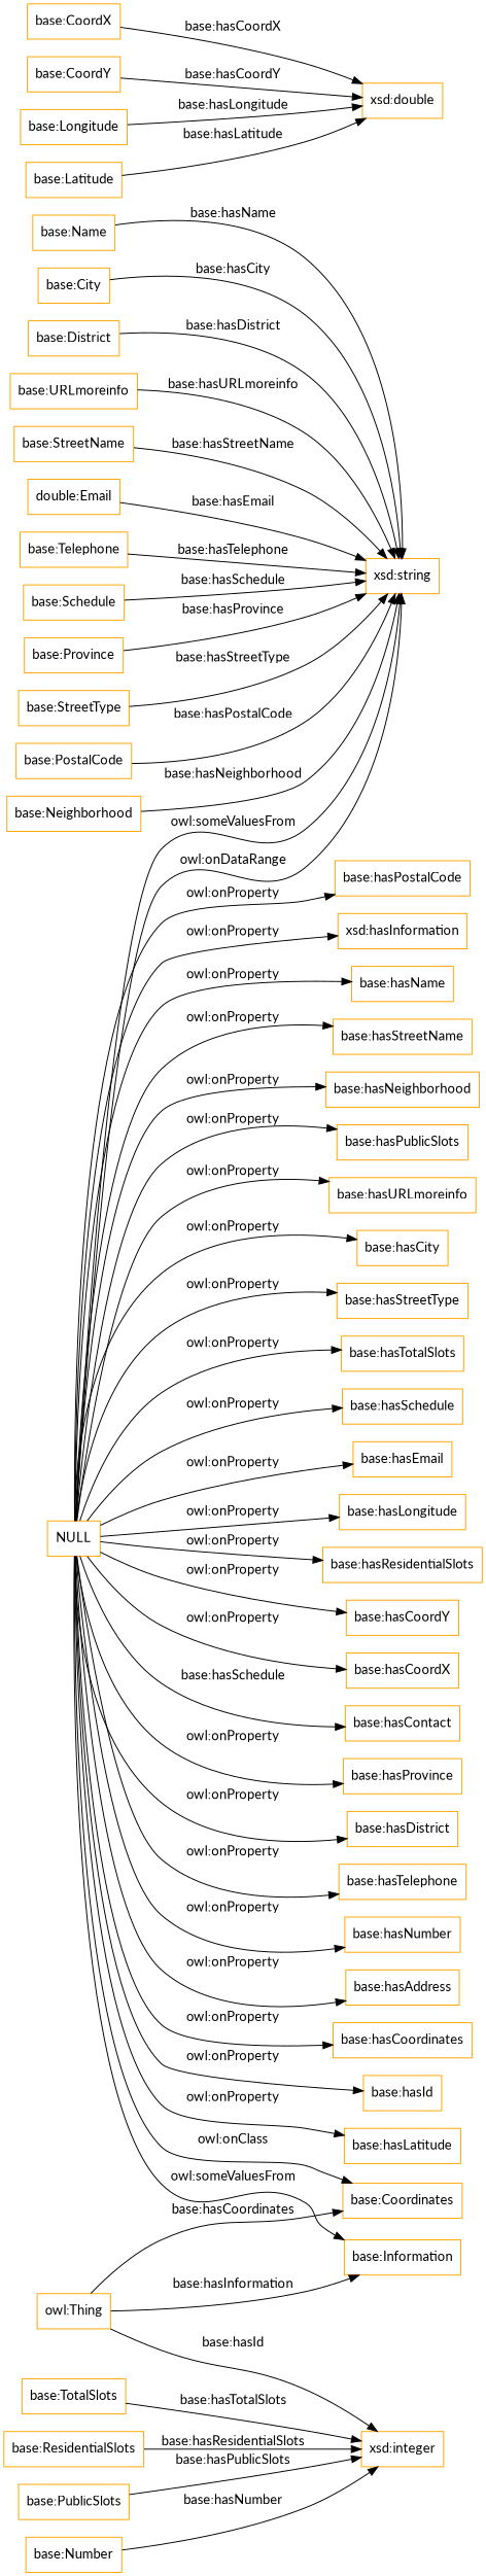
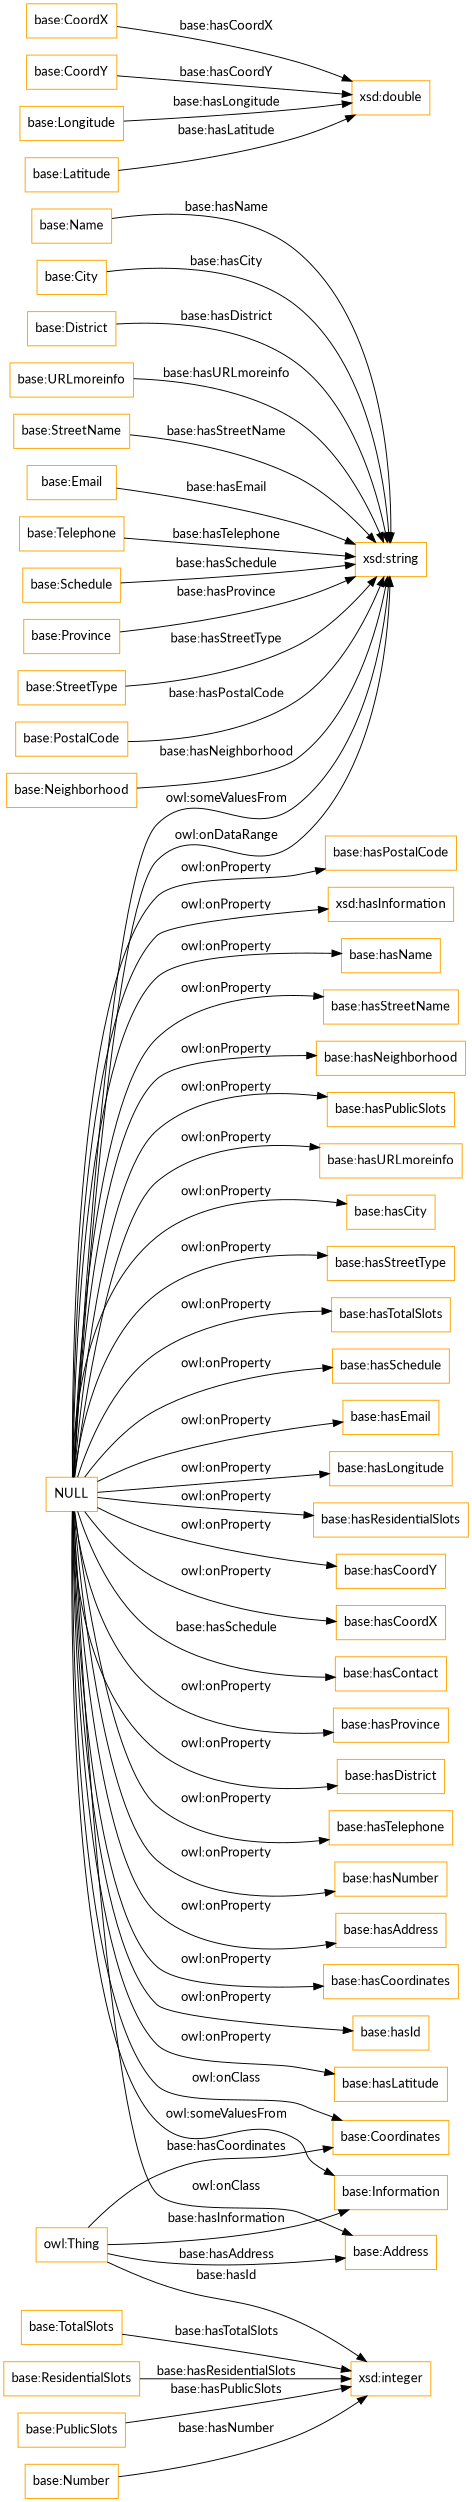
  digraph {
    fontname=Lato
    rankdir=LR
    node [color=orange fontname=Lato shape=rectangle]
    edge [fontname=Lato]
    "base:Telephone"
    "xsd:string"
    "base:Schedule"
    "base:Province"
    "base:StreetType"
    "base:CoordX"
    "xsd:double"
    "base:PostalCode"
    "base:Neighborhood"
    "base:Name"
    "base:City"
    "base:District"
    "base:CoordY"
    "base:TotalSlots"
    "xsd:integer"
    "base:URLmoreinfo"
    "base:ResidentialSlots"
    "base:StreetName"
    "base:PublicSlots"
-   "base:Email" [label="double:Email"]
+   "base:Email"
    "base:Number"
    "base:Longitude"
    "base:Latitude"
    NULL
+   "base:Address"
    "base:Coordinates"
    "base:Information"
    "base:hasResidentialSlots"
    "base:hasCoordY"
    "base:hasCoordX"
    "base:hasContact"
    "base:hasProvince"
    "base:hasDistrict"
    "base:hasTelephone"
    "base:hasNumber"
    "base:hasAddress"
    "base:hasCoordinates"
    "base:hasId"
    "base:hasLatitude"
    "base:hasPostalCode"
    n41 [label="xsd:hasInformation"]
    "base:hasName"
    "base:hasStreetName"
    "base:hasNeighborhood"
    "base:hasPublicSlots"
    "base:hasURLmoreinfo"
    "base:hasCity"
    "base:hasStreetType"
    "base:hasTotalSlots"
    "base:hasSchedule"
    "base:hasEmail"
    "base:hasLongitude"
    "owl:Thing"
    "base:Telephone" -> "xsd:string" [label="base:hasTelephone"]
    "base:Schedule" -> "xsd:string" [label="base:hasSchedule"]
    "base:Province" -> "xsd:string" [label="base:hasProvince"]
    "base:StreetType" -> "xsd:string" [label="base:hasStreetType"]
    "base:CoordX" -> "xsd:double" [label="base:hasCoordX"]
    "base:PostalCode" -> "xsd:string" [label="base:hasPostalCode"]
    "base:Neighborhood" -> "xsd:string" [label="base:hasNeighborhood"]
    "base:Name" -> "xsd:string" [label="base:hasName"]
    "base:City" -> "xsd:string" [label="base:hasCity"]
    "base:District" -> "xsd:string" [label="base:hasDistrict"]
    "base:CoordY" -> "xsd:double" [label="base:hasCoordY"]
    "base:TotalSlots" -> "xsd:integer" [label="base:hasTotalSlots"]
    "base:URLmoreinfo" -> "xsd:string" [label="base:hasURLmoreinfo"]
    "base:ResidentialSlots" -> "xsd:integer" [label="base:hasResidentialSlots"]
    "base:StreetName" -> "xsd:string" [label="base:hasStreetName"]
    "base:PublicSlots" -> "xsd:integer" [label="base:hasPublicSlots"]
    "base:Email" -> "xsd:string" [label="base:hasEmail"]
    "base:Number" -> "xsd:integer" [label="base:hasNumber"]
    "base:Longitude" -> "xsd:double" [label="base:hasLongitude"]
    "base:Latitude" -> "xsd:double" [label="base:hasLatitude"]
    NULL -> "xsd:string" [label="owl:someValuesFrom"]
    NULL -> "xsd:string" [label="owl:onDataRange"]
+   NULL -> "base:Address" [label="owl:onClass"]
    NULL -> "base:Coordinates" [label="owl:onClass"]
    NULL -> "base:Information" [label="owl:someValuesFrom"]
    NULL -> "base:hasResidentialSlots" [label="owl:onProperty"]
    NULL -> "base:hasCoordY" [label="owl:onProperty"]
    NULL -> "base:hasCoordX" [label="owl:onProperty"]
    NULL -> "base:hasContact" [label="base:hasSchedule"]
    NULL -> "base:hasProvince" [label="owl:onProperty"]
    NULL -> "base:hasDistrict" [label="owl:onProperty"]
    NULL -> "base:hasTelephone" [label="owl:onProperty"]
    NULL -> "base:hasNumber" [label="owl:onProperty"]
    NULL -> "base:hasAddress" [label="owl:onProperty"]
    NULL -> "base:hasCoordinates" [label="owl:onProperty"]
    NULL -> "base:hasId" [label="owl:onProperty"]
    NULL -> "base:hasLatitude" [label="owl:onProperty"]
    NULL -> "base:hasPostalCode" [label="owl:onProperty"]
    NULL -> n41 [label="owl:onProperty"]
    NULL -> "base:hasName" [label="owl:onProperty"]
    NULL -> "base:hasStreetName" [label="owl:onProperty"]
    NULL -> "base:hasNeighborhood" [label="owl:onProperty"]
    NULL -> "base:hasPublicSlots" [label="owl:onProperty"]
    NULL -> "base:hasURLmoreinfo" [label="owl:onProperty"]
    NULL -> "base:hasCity" [label="owl:onProperty"]
    NULL -> "base:hasStreetType" [label="owl:onProperty"]
    NULL -> "base:hasTotalSlots" [label="owl:onProperty"]
    NULL -> "base:hasSchedule" [label="owl:onProperty"]
    NULL -> "base:hasEmail" [label="owl:onProperty"]
    NULL -> "base:hasLongitude" [label="owl:onProperty"]
    "owl:Thing" -> "xsd:integer" [label="base:hasId"]
+   "owl:Thing" -> "base:Address" [label="base:hasAddress"]
    "owl:Thing" -> "base:Coordinates" [label="base:hasCoordinates"]
    "owl:Thing" -> "base:Information" [label="base:hasInformation"]
  }
